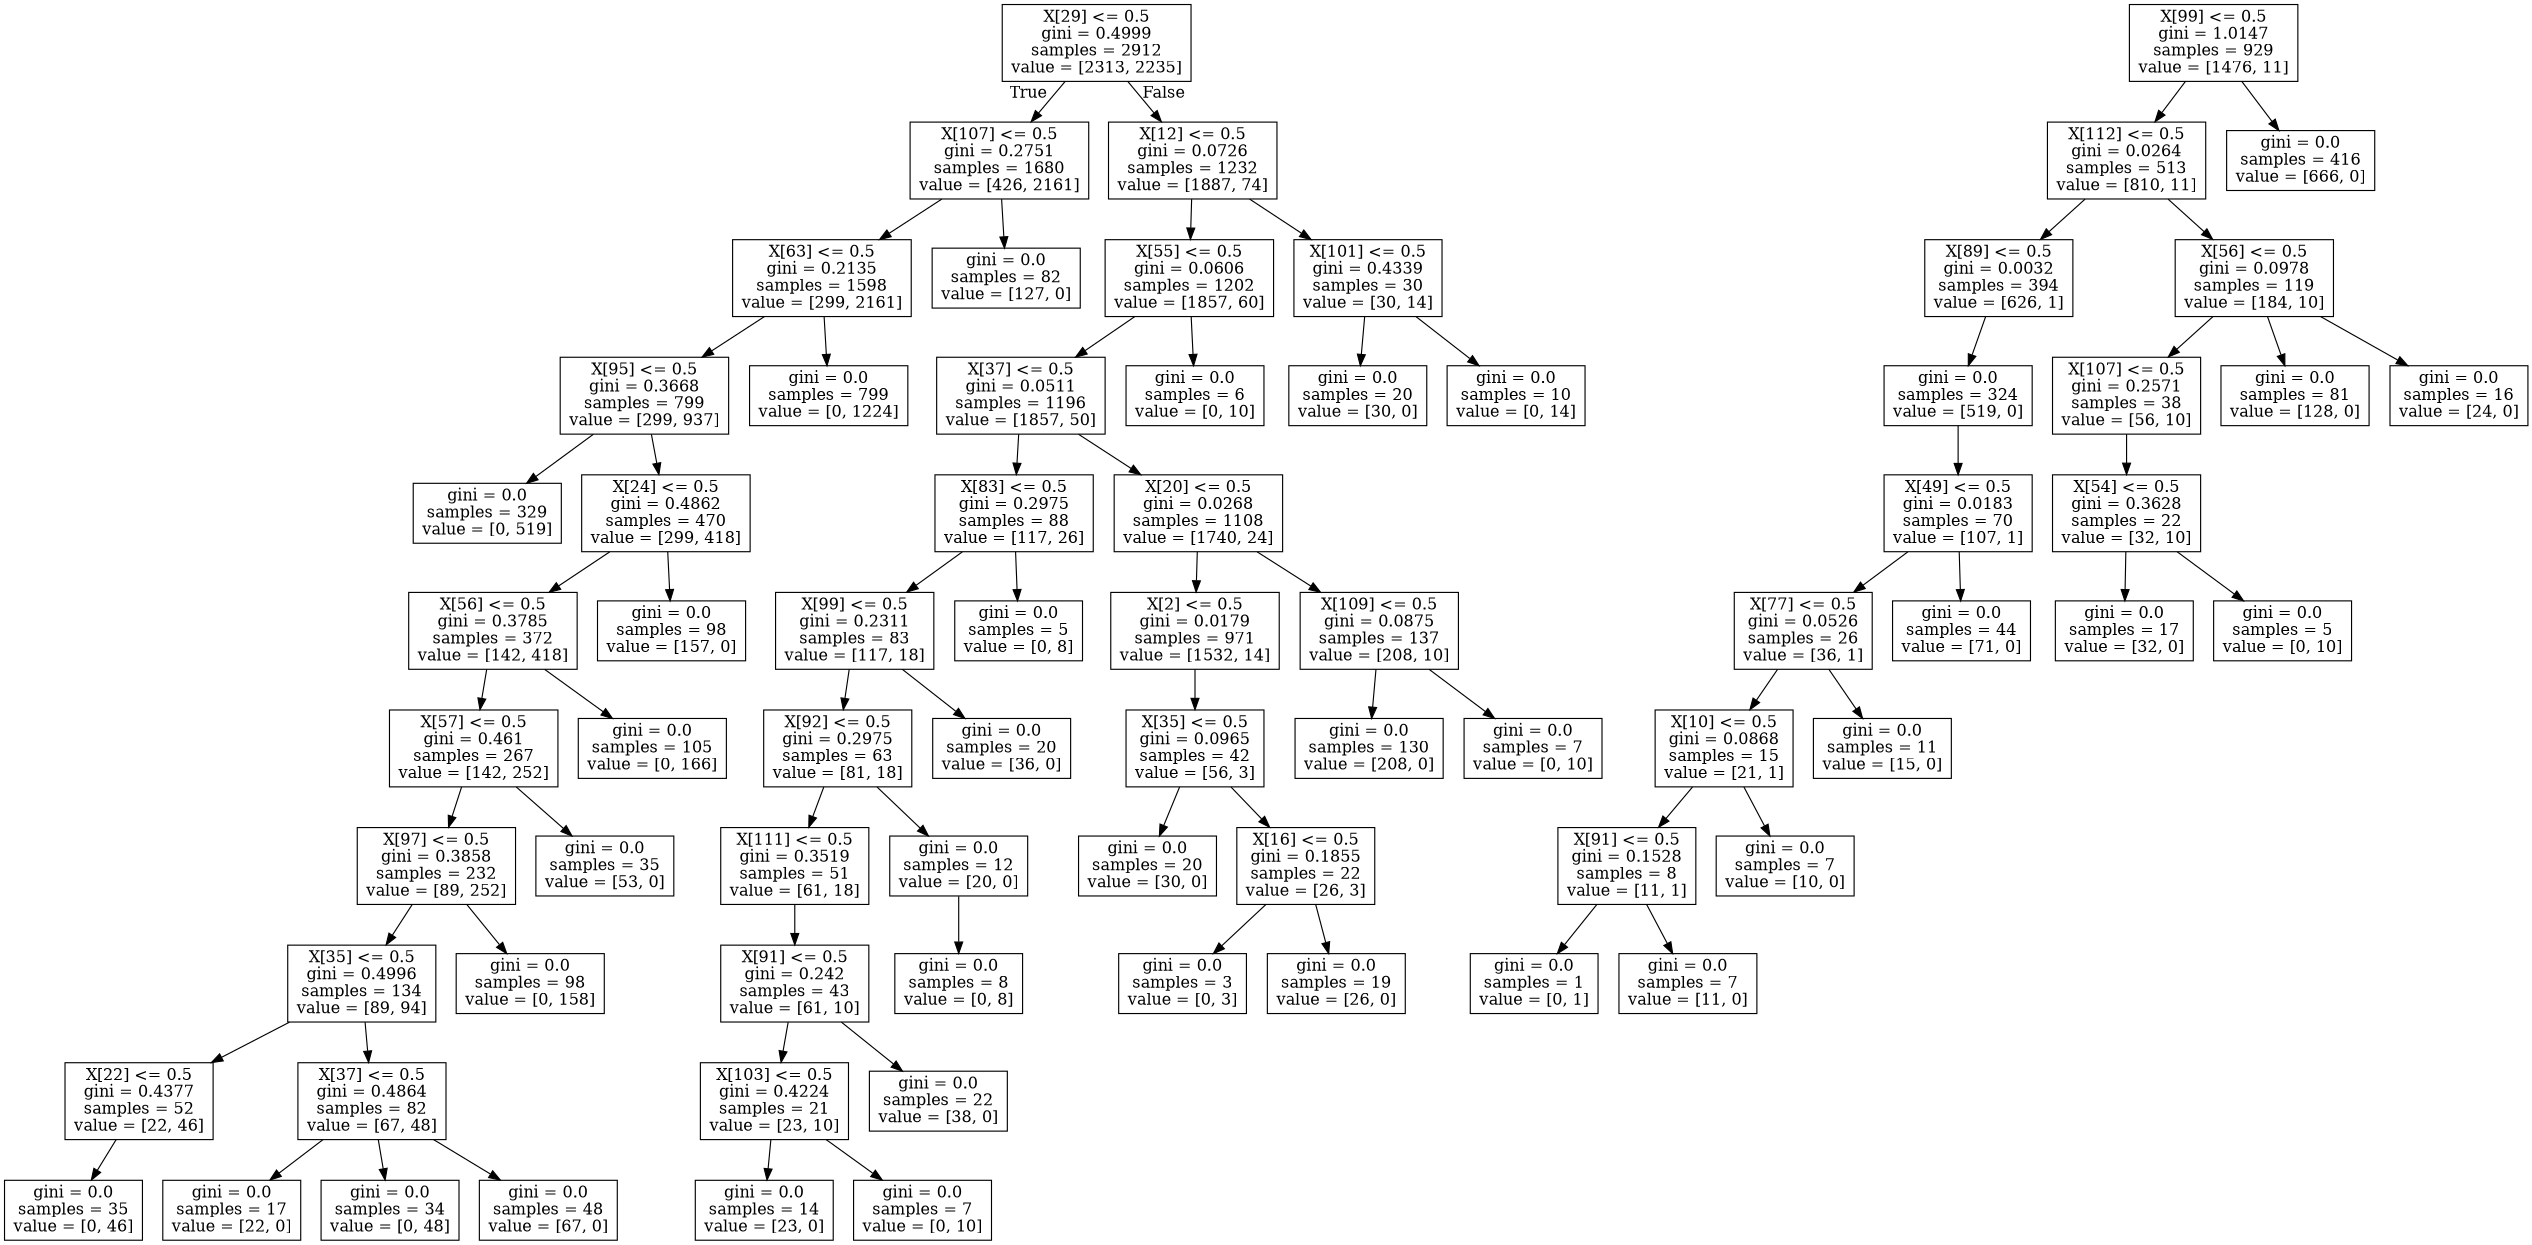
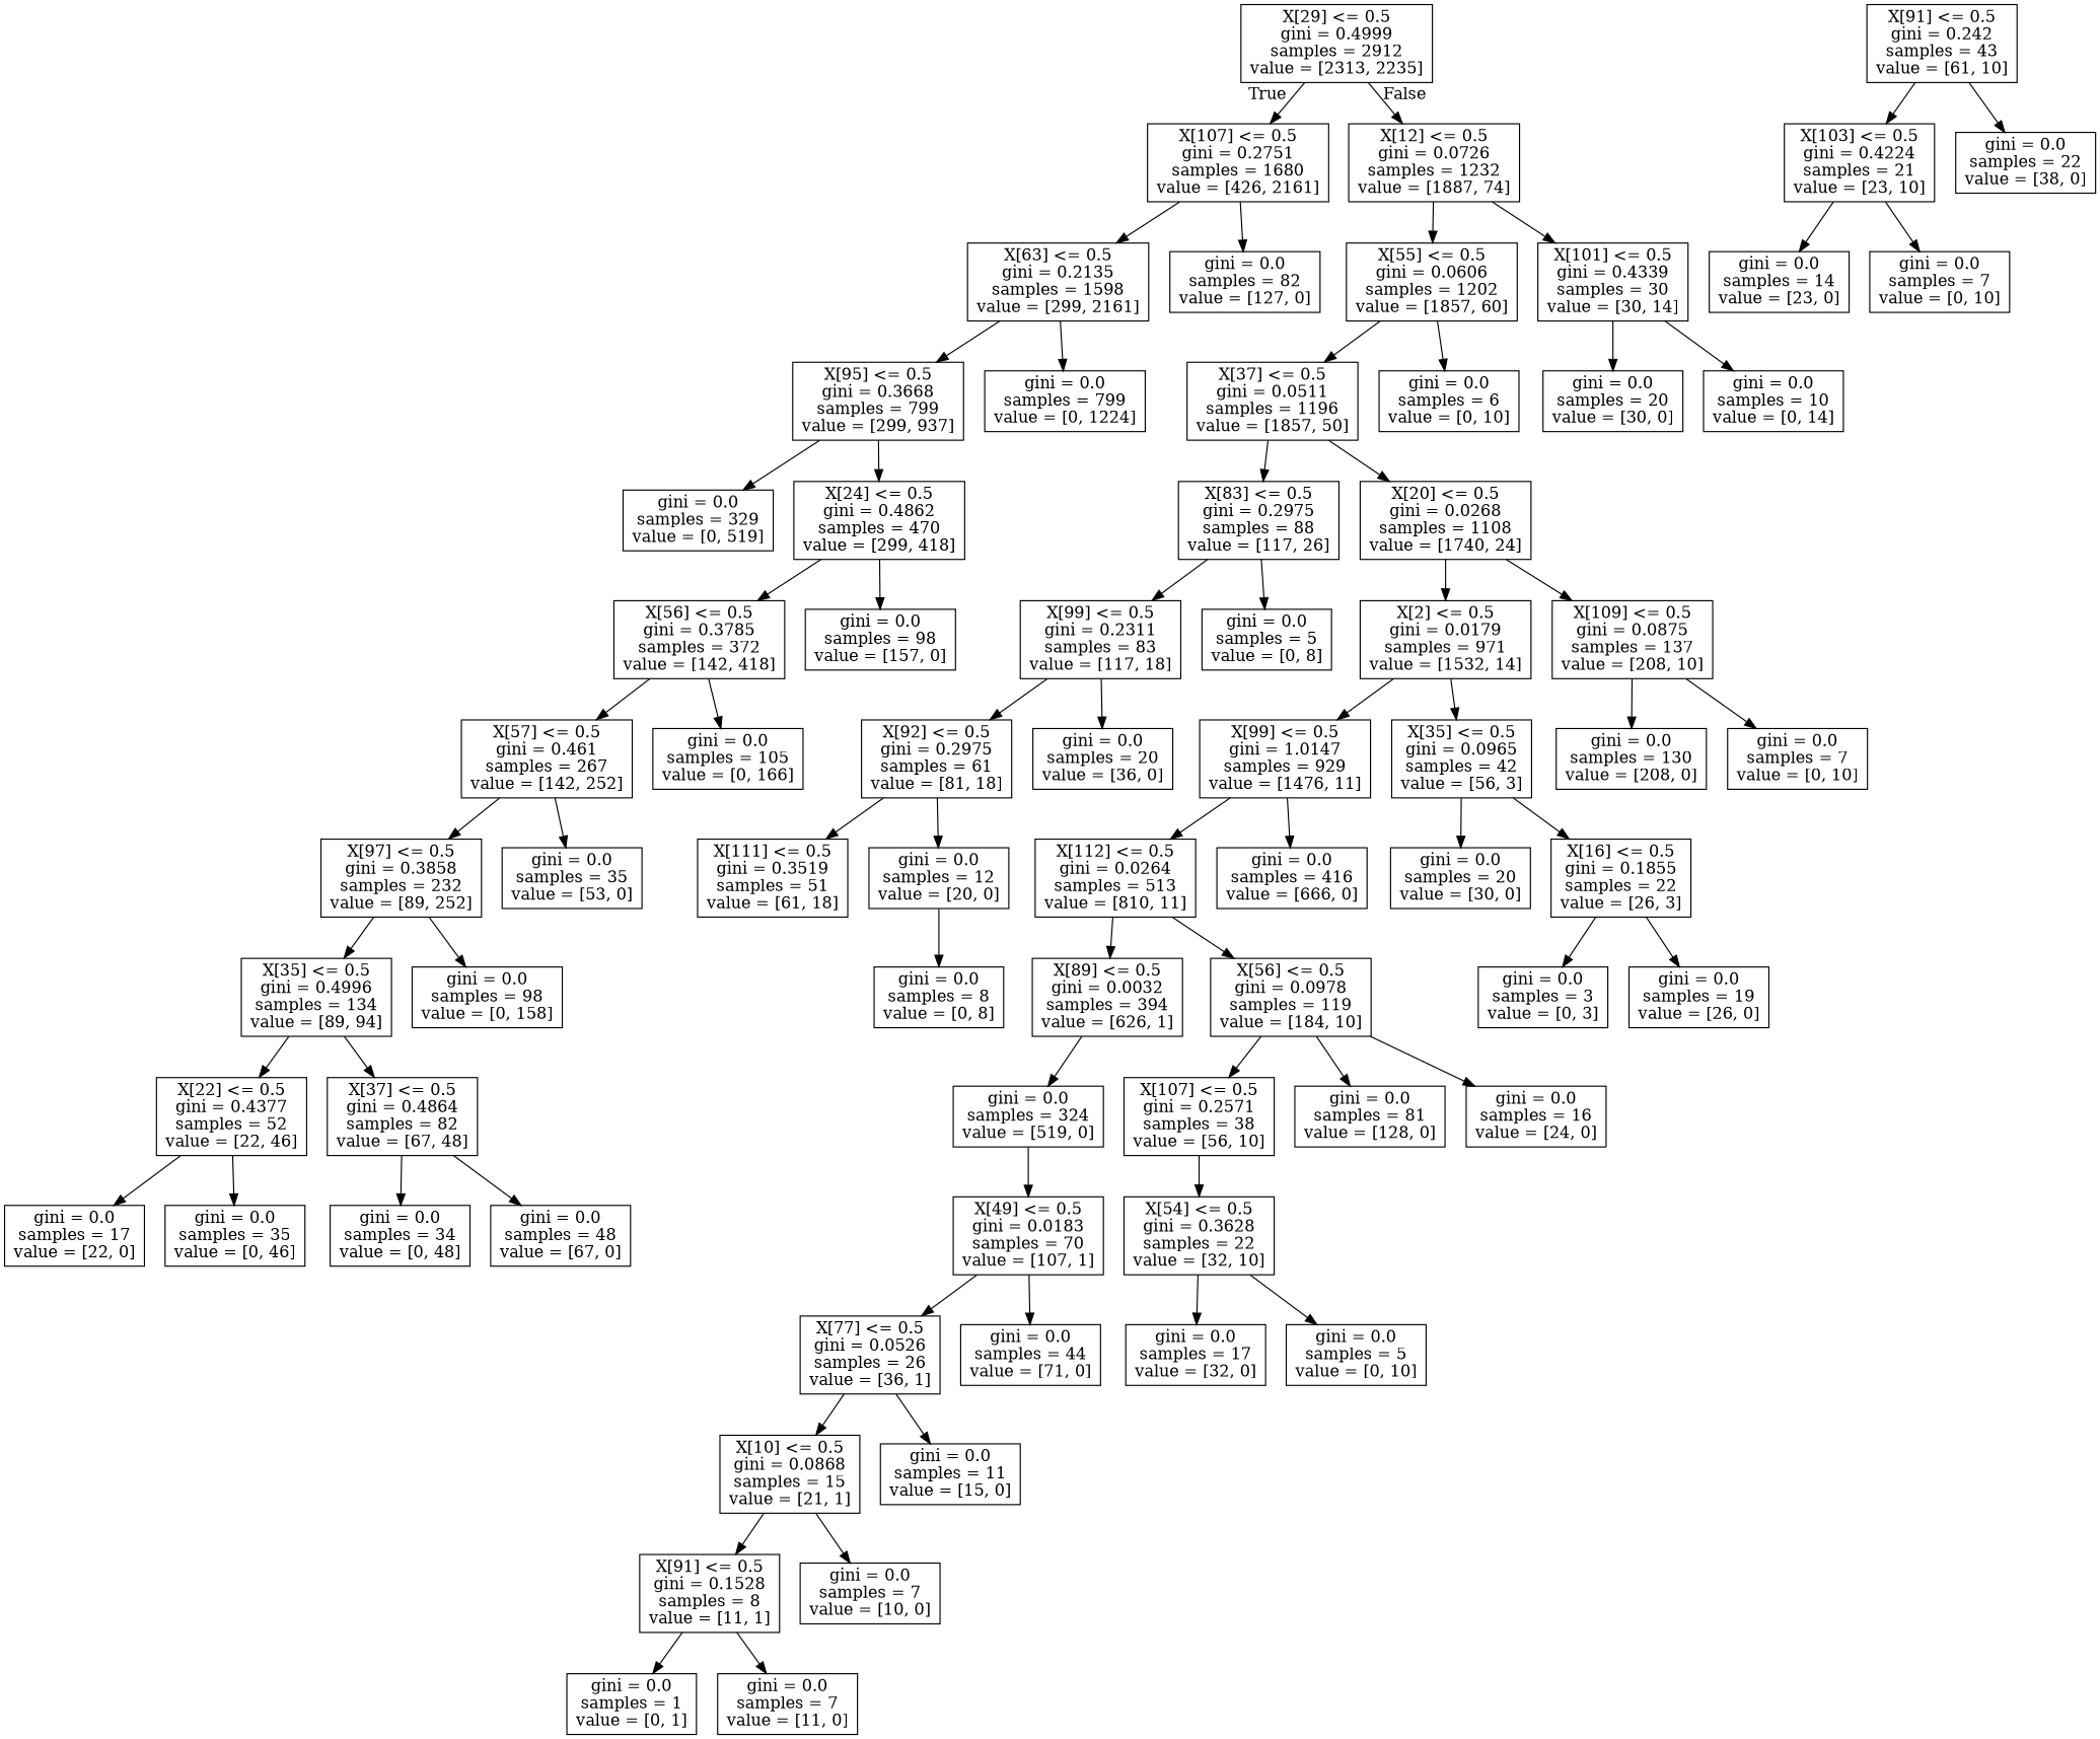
  digraph {
    node [shape=box]
    n1 [label="X[29] <= 0.5\ngini = 0.4999\nsamples = 2912\nvalue = [2313, 2235]"]
    n2 [label="X[107] <= 0.5\ngini = 0.2751\nsamples = 1680\nvalue = [426, 2161]"]
    n3 [label="X[12] <= 0.5\ngini = 0.0726\nsamples = 1232\nvalue = [1887, 74]"]
    n4 [label="X[63] <= 0.5\ngini = 0.2135\nsamples = 1598\nvalue = [299, 2161]"]
    n5 [label="gini = 0.0\nsamples = 82\nvalue = [127, 0]"]
    n6 [label="X[55] <= 0.5\ngini = 0.0606\nsamples = 1202\nvalue = [1857, 60]"]
    n7 [label="X[101] <= 0.5\ngini = 0.4339\nsamples = 30\nvalue = [30, 14]"]
    n8 [label="X[95] <= 0.5\ngini = 0.3668\nsamples = 799\nvalue = [299, 937]"]
    n9 [label="gini = 0.0\nsamples = 799\nvalue = [0, 1224]"]
    n10 [label="gini = 0.0\nsamples = 329\nvalue = [0, 519]"]
    n11 [label="X[24] <= 0.5\ngini = 0.4862\nsamples = 470\nvalue = [299, 418]"]
    n12 [label="X[56] <= 0.5\ngini = 0.3785\nsamples = 372\nvalue = [142, 418]"]
    n13 [label="gini = 0.0\nsamples = 98\nvalue = [157, 0]"]
    n14 [label="X[57] <= 0.5\ngini = 0.461\nsamples = 267\nvalue = [142, 252]"]
    n15 [label="gini = 0.0\nsamples = 105\nvalue = [0, 166]"]
    n16 [label="X[97] <= 0.5\ngini = 0.3858\nsamples = 232\nvalue = [89, 252]"]
    n17 [label="gini = 0.0\nsamples = 35\nvalue = [53, 0]"]
    n18 [label="X[35] <= 0.5\ngini = 0.4996\nsamples = 134\nvalue = [89, 94]"]
    n19 [label="gini = 0.0\nsamples = 98\nvalue = [0, 158]"]
    n20 [label="X[22] <= 0.5\ngini = 0.4377\nsamples = 52\nvalue = [22, 46]"]
    n21 [label="X[37] <= 0.5\ngini = 0.4864\nsamples = 82\nvalue = [67, 48]"]
    n22 [label="gini = 0.0\nsamples = 17\nvalue = [22, 0]"]
    n23 [label="gini = 0.0\nsamples = 35\nvalue = [0, 46]"]
    n24 [label="gini = 0.0\nsamples = 34\nvalue = [0, 48]"]
    n25 [label="gini = 0.0\nsamples = 48\nvalue = [67, 0]"]
    n26 [label="X[37] <= 0.5\ngini = 0.0511\nsamples = 1196\nvalue = [1857, 50]"]
    n27 [label="gini = 0.0\nsamples = 6\nvalue = [0, 10]"]
    n28 [label="gini = 0.0\nsamples = 20\nvalue = [30, 0]"]
    n29 [label="gini = 0.0\nsamples = 10\nvalue = [0, 14]"]
    n30 [label="X[83] <= 0.5\ngini = 0.2975\nsamples = 88\nvalue = [117, 26]"]
    n31 [label="X[20] <= 0.5\ngini = 0.0268\nsamples = 1108\nvalue = [1740, 24]"]
    n32 [label="X[99] <= 0.5\ngini = 0.2311\nsamples = 83\nvalue = [117, 18]"]
    n33 [label="gini = 0.0\nsamples = 5\nvalue = [0, 8]"]
    n34 [label="X[2] <= 0.5\ngini = 0.0179\nsamples = 971\nvalue = [1532, 14]"]
    n35 [label="X[109] <= 0.5\ngini = 0.0875\nsamples = 137\nvalue = [208, 10]"]
-   n36 [label="X[92] <= 0.5\ngini = 0.2975\nsamples = 63\nvalue = [81, 18]"]
+   n36 [label="X[92] <= 0.5\ngini = 0.2975\nsamples = 61\nvalue = [81, 18]"]
    n37 [label="gini = 0.0\nsamples = 20\nvalue = [36, 0]"]
    n38 [label="X[111] <= 0.5\ngini = 0.3519\nsamples = 51\nvalue = [61, 18]"]
    n39 [label="gini = 0.0\nsamples = 12\nvalue = [20, 0]"]
    n40 [label="X[91] <= 0.5\ngini = 0.242\nsamples = 43\nvalue = [61, 10]"]
    n41 [label="gini = 0.0\nsamples = 8\nvalue = [0, 8]"]
    n42 [label="X[103] <= 0.5\ngini = 0.4224\nsamples = 21\nvalue = [23, 10]"]
    n43 [label="gini = 0.0\nsamples = 22\nvalue = [38, 0]"]
    n44 [label="gini = 0.0\nsamples = 14\nvalue = [23, 0]"]
    n45 [label="gini = 0.0\nsamples = 7\nvalue = [0, 10]"]
    n46 [label="X[99] <= 0.5\ngini = 1.0147\nsamples = 929\nvalue = [1476, 11]"]
    n47 [label="X[35] <= 0.5\ngini = 0.0965\nsamples = 42\nvalue = [56, 3]"]
    n48 [label="gini = 0.0\nsamples = 130\nvalue = [208, 0]"]
    n49 [label="gini = 0.0\nsamples = 7\nvalue = [0, 10]"]
    n50 [label="X[112] <= 0.5\ngini = 0.0264\nsamples = 513\nvalue = [810, 11]"]
    n51 [label="gini = 0.0\nsamples = 416\nvalue = [666, 0]"]
    n52 [label="gini = 0.0\nsamples = 20\nvalue = [30, 0]"]
    n53 [label="X[16] <= 0.5\ngini = 0.1855\nsamples = 22\nvalue = [26, 3]"]
    n54 [label="X[89] <= 0.5\ngini = 0.0032\nsamples = 394\nvalue = [626, 1]"]
    n55 [label="X[56] <= 0.5\ngini = 0.0978\nsamples = 119\nvalue = [184, 10]"]
    n56 [label="gini = 0.0\nsamples = 324\nvalue = [519, 0]"]
    n57 [label="X[107] <= 0.5\ngini = 0.2571\nsamples = 38\nvalue = [56, 10]"]
    n58 [label="gini = 0.0\nsamples = 81\nvalue = [128, 0]"]
    n59 [label="gini = 0.0\nsamples = 16\nvalue = [24, 0]"]
    n60 [label="X[49] <= 0.5\ngini = 0.0183\nsamples = 70\nvalue = [107, 1]"]
    n61 [label="X[77] <= 0.5\ngini = 0.0526\nsamples = 26\nvalue = [36, 1]"]
    n62 [label="gini = 0.0\nsamples = 44\nvalue = [71, 0]"]
    n63 [label="X[10] <= 0.5\ngini = 0.0868\nsamples = 15\nvalue = [21, 1]"]
    n64 [label="gini = 0.0\nsamples = 11\nvalue = [15, 0]"]
    n65 [label="X[91] <= 0.5\ngini = 0.1528\nsamples = 8\nvalue = [11, 1]"]
    n66 [label="gini = 0.0\nsamples = 7\nvalue = [10, 0]"]
    n67 [label="gini = 0.0\nsamples = 1\nvalue = [0, 1]"]
    n68 [label="gini = 0.0\nsamples = 7\nvalue = [11, 0]"]
    n69 [label="X[54] <= 0.5\ngini = 0.3628\nsamples = 22\nvalue = [32, 10]"]
    n70 [label="gini = 0.0\nsamples = 17\nvalue = [32, 0]"]
    n71 [label="gini = 0.0\nsamples = 5\nvalue = [0, 10]"]
    n72 [label="gini = 0.0\nsamples = 3\nvalue = [0, 3]"]
    n73 [label="gini = 0.0\nsamples = 19\nvalue = [26, 0]"]
    n1 -> n2 [headlabel=True labelangle=45 labeldistance=2.5]
    n1 -> n3 [headlabel=False labelangle=-45 labeldistance=2.5]
    n2 -> n4
    n2 -> n5
    n3 -> n6
    n3 -> n7
    n4 -> n8
    n4 -> n9
    n6 -> n26
    n6 -> n27
    n7 -> n28
    n7 -> n29
    n8 -> n10
    n8 -> n11
    n11 -> n12
    n11 -> n13
    n12 -> n14
    n12 -> n15
    n14 -> n16
    n14 -> n17
    n16 -> n18
    n16 -> n19
    n18 -> n20
    n18 -> n21
-   n21 -> n22
+   n20 -> n22
    n20 -> n23
    n21 -> n24
    n21 -> n25
    n26 -> n30
    n26 -> n31
    n30 -> n32
    n30 -> n33
    n31 -> n34
    n31 -> n35
    n32 -> n36
    n32 -> n37
+   n34 -> n46
    n34 -> n47
    n35 -> n48
    n35 -> n49
    n36 -> n38
    n36 -> n39
-   n38 -> n40
    n39 -> n41
    n40 -> n42
    n40 -> n43
    n42 -> n44
    n42 -> n45
    n46 -> n50
    n46 -> n51
    n47 -> n52
    n47 -> n53
    n50 -> n54
    n50 -> n55
    n53 -> n72
    n53 -> n73
    n54 -> n56
    n55 -> n57
    n55 -> n58
    n55 -> n59
    n56 -> n60
    n57 -> n69
    n60 -> n61
    n60 -> n62
    n61 -> n63
    n61 -> n64
    n63 -> n65
    n63 -> n66
    n65 -> n67
    n65 -> n68
    n69 -> n70
    n69 -> n71
  }
